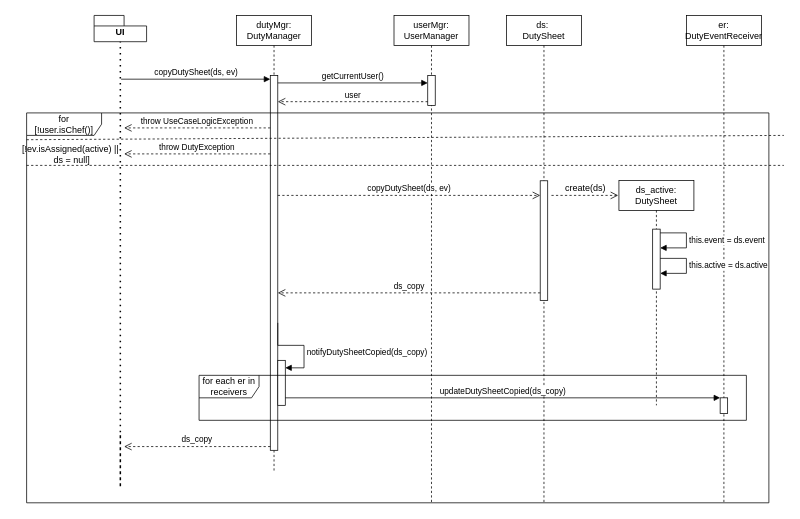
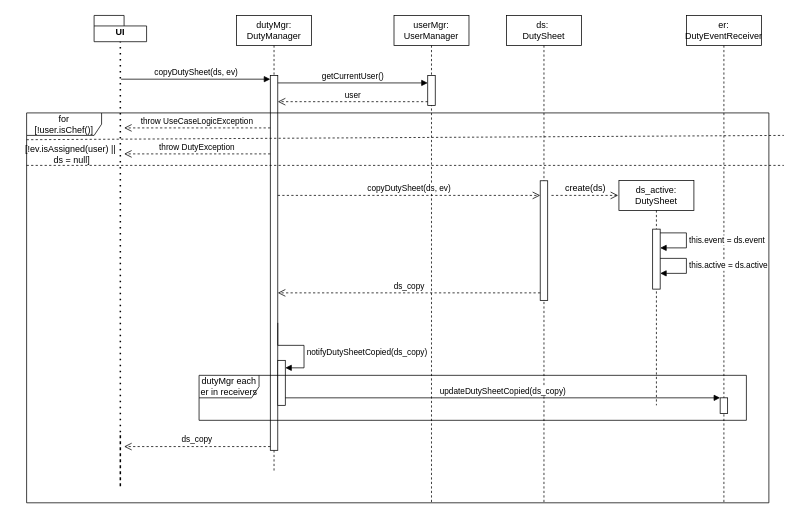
  <mxCell id="0" />
  <mxCell id="1" parent="0" />
  <mxCell id="2" value="UI" style="shape=folder;fontStyle=1;spacingTop=10;tabWidth=40;tabHeight=14;tabPosition=left;html=1;whiteSpace=wrap;" vertex="1" parent="1"><mxGeometry x="125" y="20" width="70" height="35" as="geometry" /></mxCell>
  <mxCell id="3" value="" style="endArrow=none;dashed=1;html=1;dashPattern=1 3;strokeWidth=2;rounded=0;entryX=0.5;entryY=1;entryDx=0;entryDy=0;entryPerimeter=0;" edge="1" parent="1" target="2"><mxGeometry width="50" height="50" relative="1" as="geometry"><mxPoint x="160" y="580" as="sourcePoint" /><mxPoint x="385" y="180" as="targetPoint" /><Array as="points"><mxPoint x="160" y="650" /></Array></mxGeometry></mxCell>
  <mxCell id="4" value="dutyMgr: DutyManager" style="shape=umlLifeline;perimeter=lifelinePerimeter;whiteSpace=wrap;html=1;container=1;dropTarget=0;collapsible=0;recursiveResize=0;outlineConnect=0;portConstraint=eastwest;newEdgeStyle={&quot;curved&quot;:0,&quot;rounded&quot;:0};" vertex="1" parent="1"><mxGeometry x="315" y="20" width="100" height="610" as="geometry" /></mxCell>
  <mxCell id="5" value="" style="html=1;points=[[0,0,0,0,5],[0,1,0,0,-5],[1,0,0,0,5],[1,1,0,0,-5]];perimeter=orthogonalPerimeter;outlineConnect=0;targetShapes=umlLifeline;portConstraint=eastwest;newEdgeStyle={&quot;curved&quot;:0,&quot;rounded&quot;:0};" vertex="1" parent="4"><mxGeometry x="45" y="80" width="10" height="500" as="geometry" /></mxCell>
  <mxCell id="6" value="copyDutySheet(ds, ev)" style="html=1;verticalAlign=bottom;endArrow=block;curved=0;rounded=0;entryX=0;entryY=0;entryDx=0;entryDy=5;" edge="1" parent="4" target="5"><mxGeometry relative="1" as="geometry"><mxPoint x="-154" y="85" as="sourcePoint" /></mxGeometry></mxCell>
  <mxCell id="7" value="ds_copy" style="html=1;verticalAlign=bottom;endArrow=open;dashed=1;endSize=8;curved=0;rounded=0;exitX=0;exitY=1;exitDx=0;exitDy=-5;" edge="1" parent="4" source="5"><mxGeometry relative="1" as="geometry"><mxPoint x="-150" y="575" as="targetPoint" /></mxGeometry></mxCell>
  <mxCell id="8" value="" style="html=1;points=[[0,0,0,0,5],[0,1,0,0,-5],[1,0,0,0,5],[1,1,0,0,-5]];perimeter=orthogonalPerimeter;outlineConnect=0;targetShapes=umlLifeline;portConstraint=eastwest;newEdgeStyle={&quot;curved&quot;:0,&quot;rounded&quot;:0};" vertex="1" parent="4"><mxGeometry x="55" y="460" width="10" height="60" as="geometry" /></mxCell>
  <mxCell id="9" value="notifyDutySheetCopied(ds_copy)" style="html=1;align=left;spacingLeft=2;endArrow=block;rounded=0;edgeStyle=orthogonalEdgeStyle;curved=0;rounded=0;" edge="1" parent="4" target="8"><mxGeometry x="0.25" relative="1" as="geometry"><mxPoint x="55" y="410" as="sourcePoint" /><Array as="points"><mxPoint x="55" y="440" /><mxPoint x="90" y="440" /><mxPoint x="90" y="470" /></Array><mxPoint as="offset" /></mxGeometry></mxCell>
  <mxCell id="10" value="userMgr: UserManager" style="shape=umlLifeline;perimeter=lifelinePerimeter;whiteSpace=wrap;html=1;container=1;dropTarget=0;collapsible=0;recursiveResize=0;outlineConnect=0;portConstraint=eastwest;newEdgeStyle={&quot;curved&quot;:0,&quot;rounded&quot;:0};" vertex="1" parent="1"><mxGeometry x="525" y="20" width="100" height="650" as="geometry" /></mxCell>
  <mxCell id="11" value="" style="html=1;points=[[0,0,0,0,5],[0,1,0,0,-5],[1,0,0,0,5],[1,1,0,0,-5]];perimeter=orthogonalPerimeter;outlineConnect=0;targetShapes=umlLifeline;portConstraint=eastwest;newEdgeStyle={&quot;curved&quot;:0,&quot;rounded&quot;:0};" vertex="1" parent="10"><mxGeometry x="45" y="80" width="10" height="40" as="geometry" /></mxCell>
  <mxCell id="12" value="getCurrentUser()" style="html=1;verticalAlign=bottom;endArrow=block;curved=0;rounded=0;" edge="1" parent="1" target="11"><mxGeometry relative="1" as="geometry"><mxPoint x="370" y="110" as="sourcePoint" /><mxPoint x="570" y="110" as="targetPoint" /><mxPoint as="offset" /></mxGeometry></mxCell>
  <mxCell id="13" value="copyDutySheet(ds, ev)" style="html=1;verticalAlign=bottom;endArrow=open;dashed=1;endSize=8;curved=0;rounded=0;" edge="1" parent="1"><mxGeometry relative="1" as="geometry"><mxPoint x="370" y="260" as="sourcePoint" /><mxPoint x="720" y="260" as="targetPoint" /></mxGeometry></mxCell>
  <mxCell id="14" value="ds:&amp;nbsp;&lt;div&gt;DutySheet&lt;/div&gt;" style="shape=umlLifeline;perimeter=lifelinePerimeter;whiteSpace=wrap;html=1;container=1;dropTarget=0;collapsible=0;recursiveResize=0;outlineConnect=0;portConstraint=eastwest;newEdgeStyle={&quot;curved&quot;:0,&quot;rounded&quot;:0};" vertex="1" parent="1"><mxGeometry x="675" y="20" width="100" height="650" as="geometry" /></mxCell>
  <mxCell id="15" value="" style="html=1;points=[[0,0,0,0,5],[0,1,0,0,-5],[1,0,0,0,5],[1,1,0,0,-5]];perimeter=orthogonalPerimeter;outlineConnect=0;targetShapes=umlLifeline;portConstraint=eastwest;newEdgeStyle={&quot;curved&quot;:0,&quot;rounded&quot;:0};" vertex="1" parent="14"><mxGeometry x="45" y="220.5" width="10" height="159.5" as="geometry" /></mxCell>
  <mxCell id="16" value="ds_copy" style="html=1;verticalAlign=bottom;endArrow=open;dashed=1;endSize=8;curved=0;rounded=0;" edge="1" parent="1"><mxGeometry relative="1" as="geometry"><mxPoint x="720" y="390" as="sourcePoint" /><mxPoint x="370" y="390" as="targetPoint" /></mxGeometry></mxCell>
  <mxCell id="17" value="user" style="html=1;verticalAlign=bottom;endArrow=open;dashed=1;endSize=8;curved=0;rounded=0;exitX=0;exitY=1;exitDx=0;exitDy=-5;" edge="1" parent="1" source="11" target="5"><mxGeometry relative="1" as="geometry"><mxPoint x="375" y="545" as="targetPoint" /></mxGeometry></mxCell>
  <mxCell id="18" value="er: DutyEventReceiver" style="shape=umlLifeline;perimeter=lifelinePerimeter;whiteSpace=wrap;html=1;container=1;dropTarget=0;collapsible=0;recursiveResize=0;outlineConnect=0;portConstraint=eastwest;newEdgeStyle={&quot;curved&quot;:0,&quot;rounded&quot;:0};" vertex="1" parent="1"><mxGeometry x="915" y="20" width="100" height="650" as="geometry" /></mxCell>
  <mxCell id="19" value="" style="html=1;points=[[0,0,0,0,5],[0,1,0,0,-5],[1,0,0,0,5],[1,1,0,0,-5]];perimeter=orthogonalPerimeter;outlineConnect=0;targetShapes=umlLifeline;portConstraint=eastwest;newEdgeStyle={&quot;curved&quot;:0,&quot;rounded&quot;:0};" vertex="1" parent="18"><mxGeometry x="45" y="510" width="10" height="21" as="geometry" /></mxCell>
  <mxCell id="20" value="updateDutySheetCopied(ds_copy)" style="html=1;verticalAlign=bottom;endArrow=block;curved=0;rounded=0;" edge="1" parent="1" source="8" target="19"><mxGeometry relative="1" as="geometry"><mxPoint x="375" y="531" as="sourcePoint" /><mxPoint x="750" y="529.5" as="targetPoint" /></mxGeometry></mxCell>
  <mxCell id="21" value="for&lt;div&gt;[!user.isChef()]&lt;/div&gt;" style="shape=umlFrame;whiteSpace=wrap;html=1;pointerEvents=0;width=100;height=30;" vertex="1" parent="1"><mxGeometry x="35" y="150" width="990" height="520" as="geometry" /></mxCell>
  <mxCell id="22" value="throw UseCaseLogicException" style="html=1;verticalAlign=bottom;endArrow=open;dashed=1;endSize=8;curved=0;rounded=0;" edge="1" parent="1"><mxGeometry relative="1" as="geometry"><mxPoint x="360" y="170" as="sourcePoint" /><mxPoint x="165" y="170" as="targetPoint" /></mxGeometry></mxCell>
  <mxCell id="23" value="" style="endArrow=none;dashed=1;html=1;rounded=0;exitX=0;exitY=0.12;exitDx=0;exitDy=0;exitPerimeter=0;" edge="1" parent="1"><mxGeometry width="50" height="50" relative="1" as="geometry"><mxPoint x="35" y="185.72" as="sourcePoint" /><mxPoint x="1045" y="180" as="targetPoint" /></mxGeometry></mxCell>
- <mxCell id="24" value="[!ev.isAssigned(active) ||&amp;nbsp;&lt;div&gt;ds = null]&lt;/div&gt;" style="text;html=1;align=center;verticalAlign=middle;resizable=0;points=[];autosize=1;strokeColor=none;fillColor=none;" vertex="1" parent="1"><mxGeometry x="20" y="185" width="150" height="40" as="geometry" /></mxCell>
+ <mxCell id="24" value="[!ev.isAssigned(user) ||&amp;nbsp;&lt;div&gt;ds = null]&lt;/div&gt;" style="text;html=1;align=center;verticalAlign=middle;resizable=0;points=[];autosize=1;strokeColor=none;fillColor=none;" vertex="1" parent="1"><mxGeometry x="20" y="185" width="150" height="40" as="geometry" /></mxCell>
  <mxCell id="25" value="throw DutyException" style="html=1;verticalAlign=bottom;endArrow=open;dashed=1;endSize=8;curved=0;rounded=0;" edge="1" parent="1"><mxGeometry relative="1" as="geometry"><mxPoint x="360" y="204.66" as="sourcePoint" /><mxPoint x="165" y="204.66" as="targetPoint" /></mxGeometry></mxCell>
  <mxCell id="26" value="" style="endArrow=none;dashed=1;html=1;rounded=0;exitX=0;exitY=0.12;exitDx=0;exitDy=0;exitPerimeter=0;" edge="1" parent="1"><mxGeometry width="50" height="50" relative="1" as="geometry"><mxPoint x="35" y="220" as="sourcePoint" /><mxPoint x="1045" y="220" as="targetPoint" /></mxGeometry></mxCell>
- <mxCell id="27" value="for each er in receivers" style="shape=umlFrame;whiteSpace=wrap;html=1;pointerEvents=0;width=80;height=30;" vertex="1" parent="1"><mxGeometry x="265" y="500" width="730" height="60" as="geometry" /></mxCell>
+ <mxCell id="27" value="dutyMgr each er in receivers" style="shape=umlFrame;whiteSpace=wrap;html=1;pointerEvents=0;width=80;height=30;" vertex="1" parent="1"><mxGeometry x="265" y="500" width="730" height="60" as="geometry" /></mxCell>
  <mxCell id="28" value="create(ds)" style="html=1;verticalAlign=bottom;endArrow=open;dashed=1;endSize=8;curved=0;rounded=0;fontSize=12;" edge="1" parent="1"><mxGeometry relative="1" as="geometry"><mxPoint x="735" y="260" as="sourcePoint" /><mxPoint x="824" y="260" as="targetPoint" /></mxGeometry></mxCell>
  <mxCell id="29" value="ds_active:&lt;div&gt;DutySheet&lt;/div&gt;" style="shape=umlLifeline;perimeter=lifelinePerimeter;whiteSpace=wrap;html=1;container=1;dropTarget=0;collapsible=0;recursiveResize=0;outlineConnect=0;portConstraint=eastwest;newEdgeStyle={&quot;curved&quot;:0,&quot;rounded&quot;:0};" vertex="1" parent="1"><mxGeometry x="825" y="240" width="100" height="300" as="geometry" /></mxCell>
  <mxCell id="30" value="" style="html=1;points=[[0,0,0,0,5],[0,1,0,0,-5],[1,0,0,0,5],[1,1,0,0,-5]];perimeter=orthogonalPerimeter;outlineConnect=0;targetShapes=umlLifeline;portConstraint=eastwest;newEdgeStyle={&quot;curved&quot;:0,&quot;rounded&quot;:0};" vertex="1" parent="29"><mxGeometry x="45" y="65" width="10" height="80" as="geometry" /></mxCell>
  <mxCell id="31" value="this.event = ds.event" style="html=1;align=left;spacingLeft=2;endArrow=block;rounded=0;edgeStyle=orthogonalEdgeStyle;curved=0;rounded=0;" edge="1" parent="1"><mxGeometry x="-0.0" relative="1" as="geometry"><mxPoint x="880" y="310" as="sourcePoint" /><Array as="points"><mxPoint x="880" y="310" /><mxPoint x="915" y="310" /><mxPoint x="915" y="330" /></Array><mxPoint as="offset" /><mxPoint x="880" y="330" as="targetPoint" /></mxGeometry></mxCell>
  <mxCell id="32" value="this.active = ds.active" style="html=1;align=left;spacingLeft=2;endArrow=block;rounded=0;edgeStyle=orthogonalEdgeStyle;curved=0;rounded=0;" edge="1" parent="1"><mxGeometry x="-0.0" relative="1" as="geometry"><mxPoint x="879.99" y="344" as="sourcePoint" /><Array as="points"><mxPoint x="879.99" y="344" /><mxPoint x="914.99" y="344" /><mxPoint x="914.99" y="364" /></Array><mxPoint as="offset" /><mxPoint x="879.99" y="364" as="targetPoint" /></mxGeometry></mxCell>
